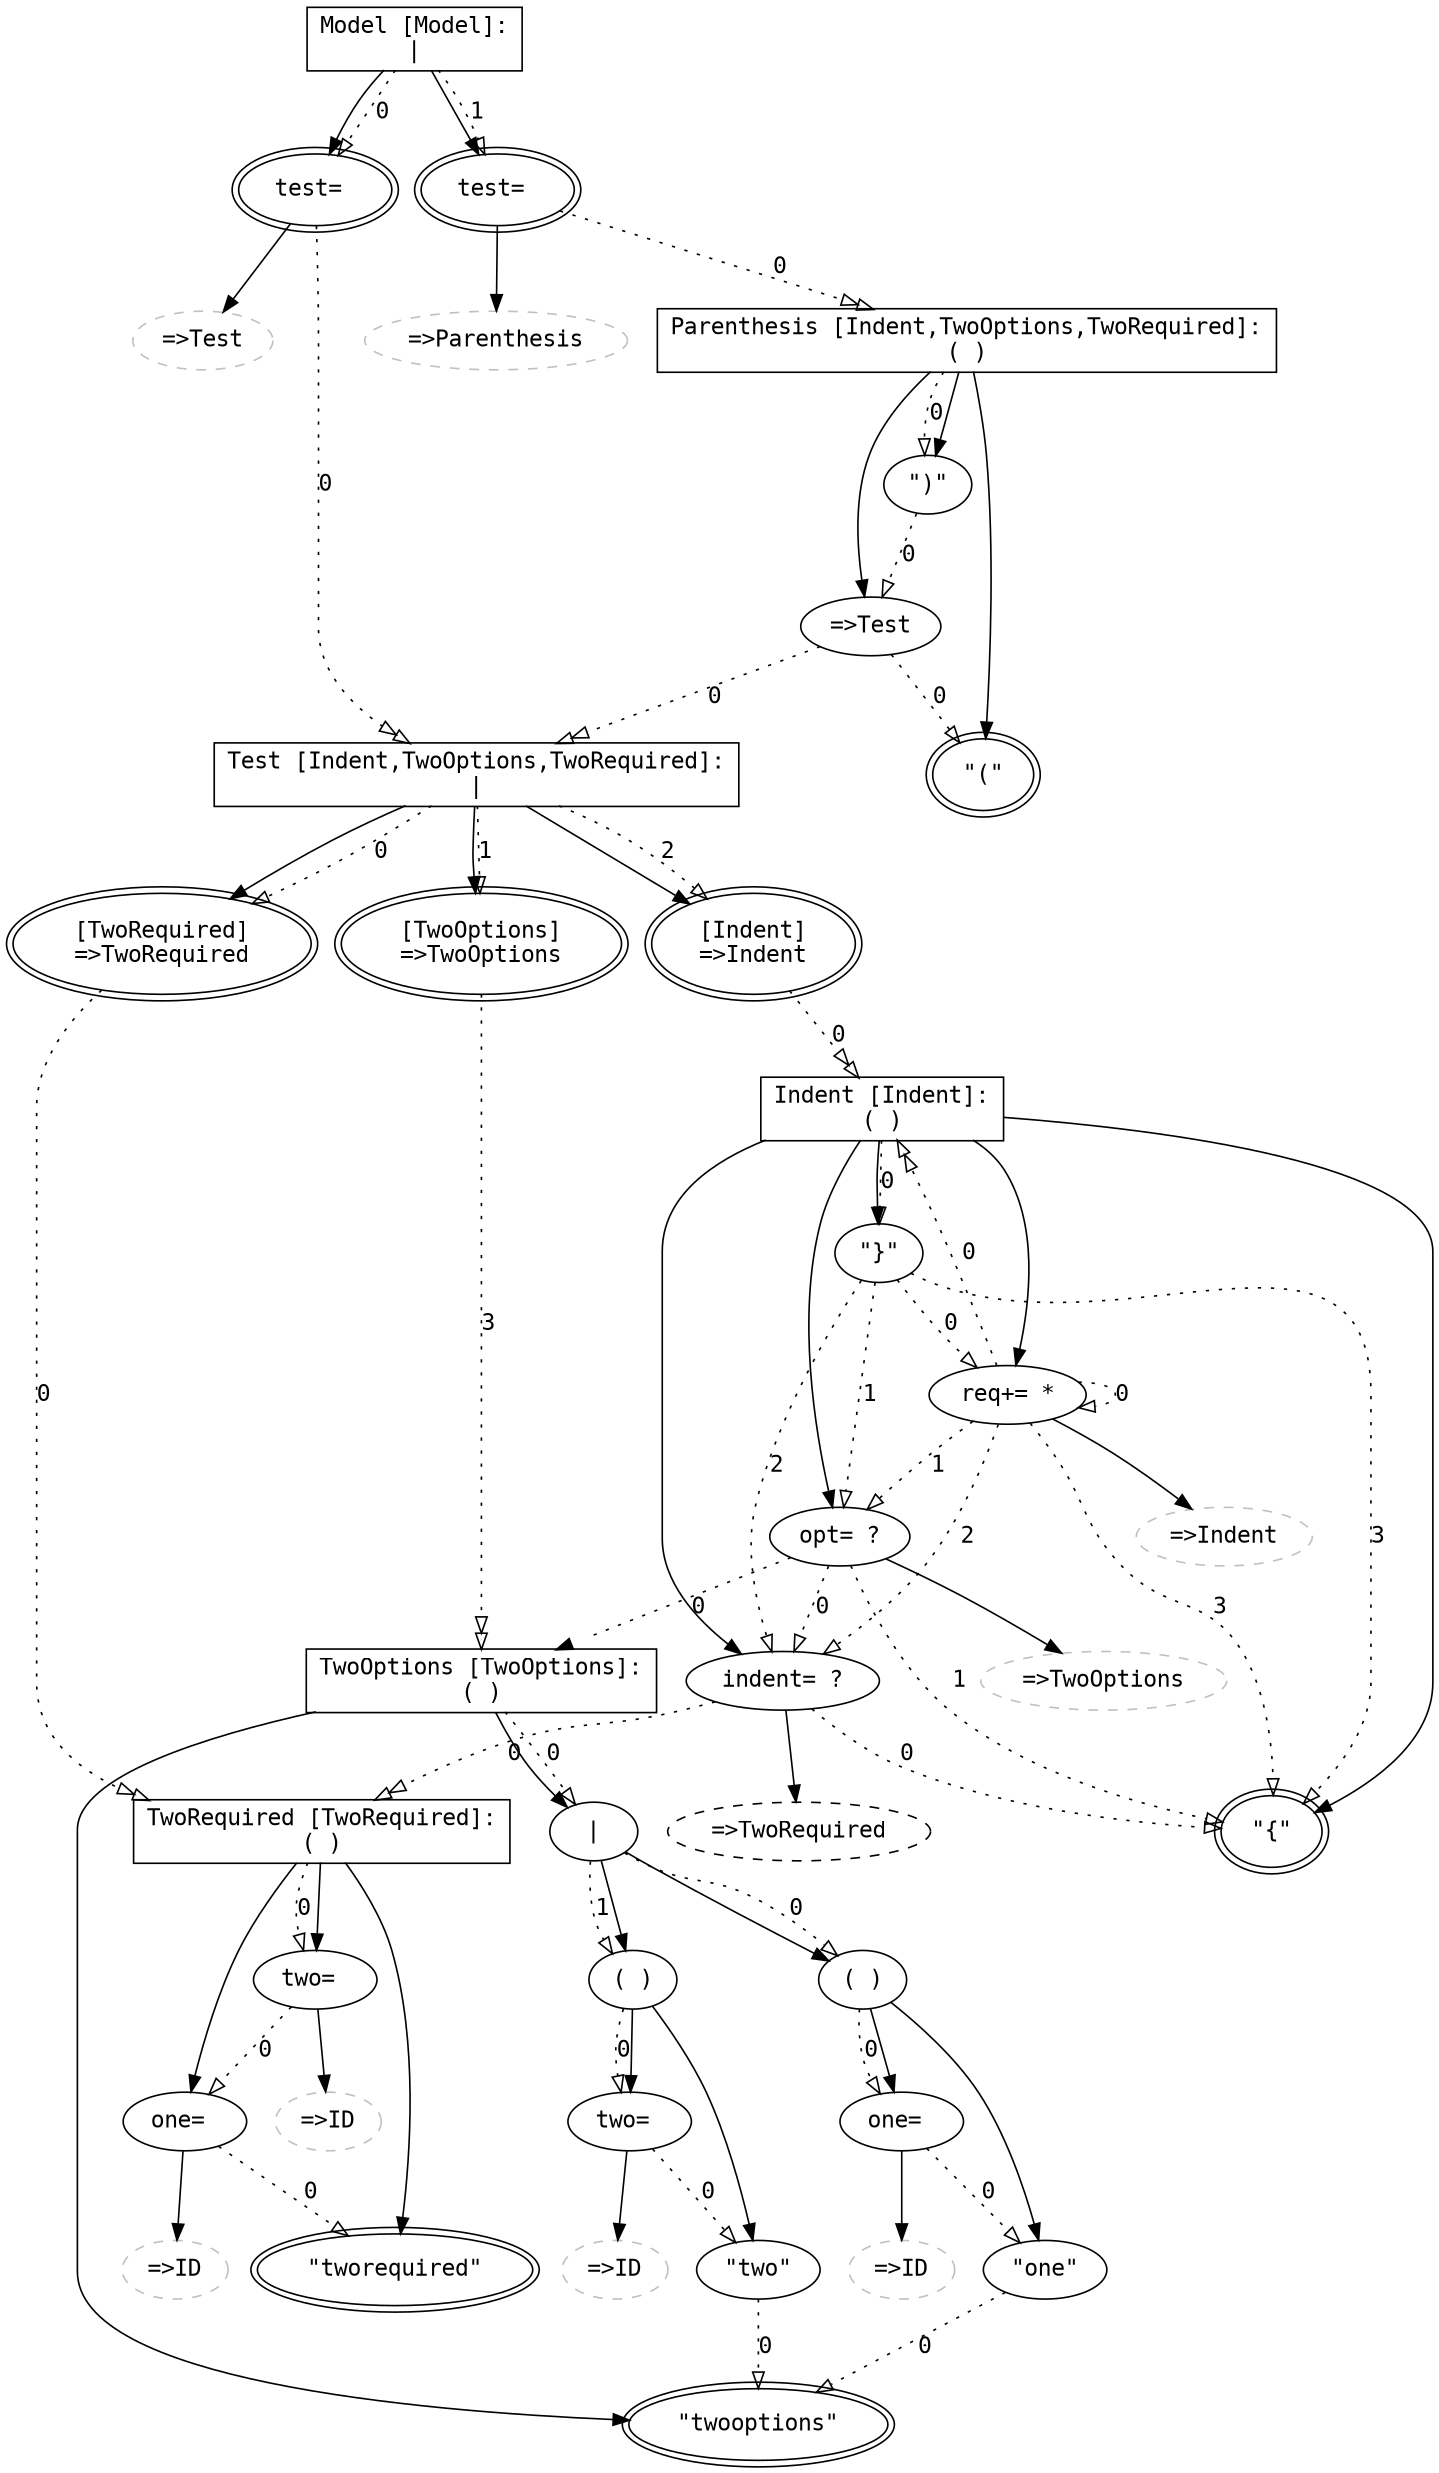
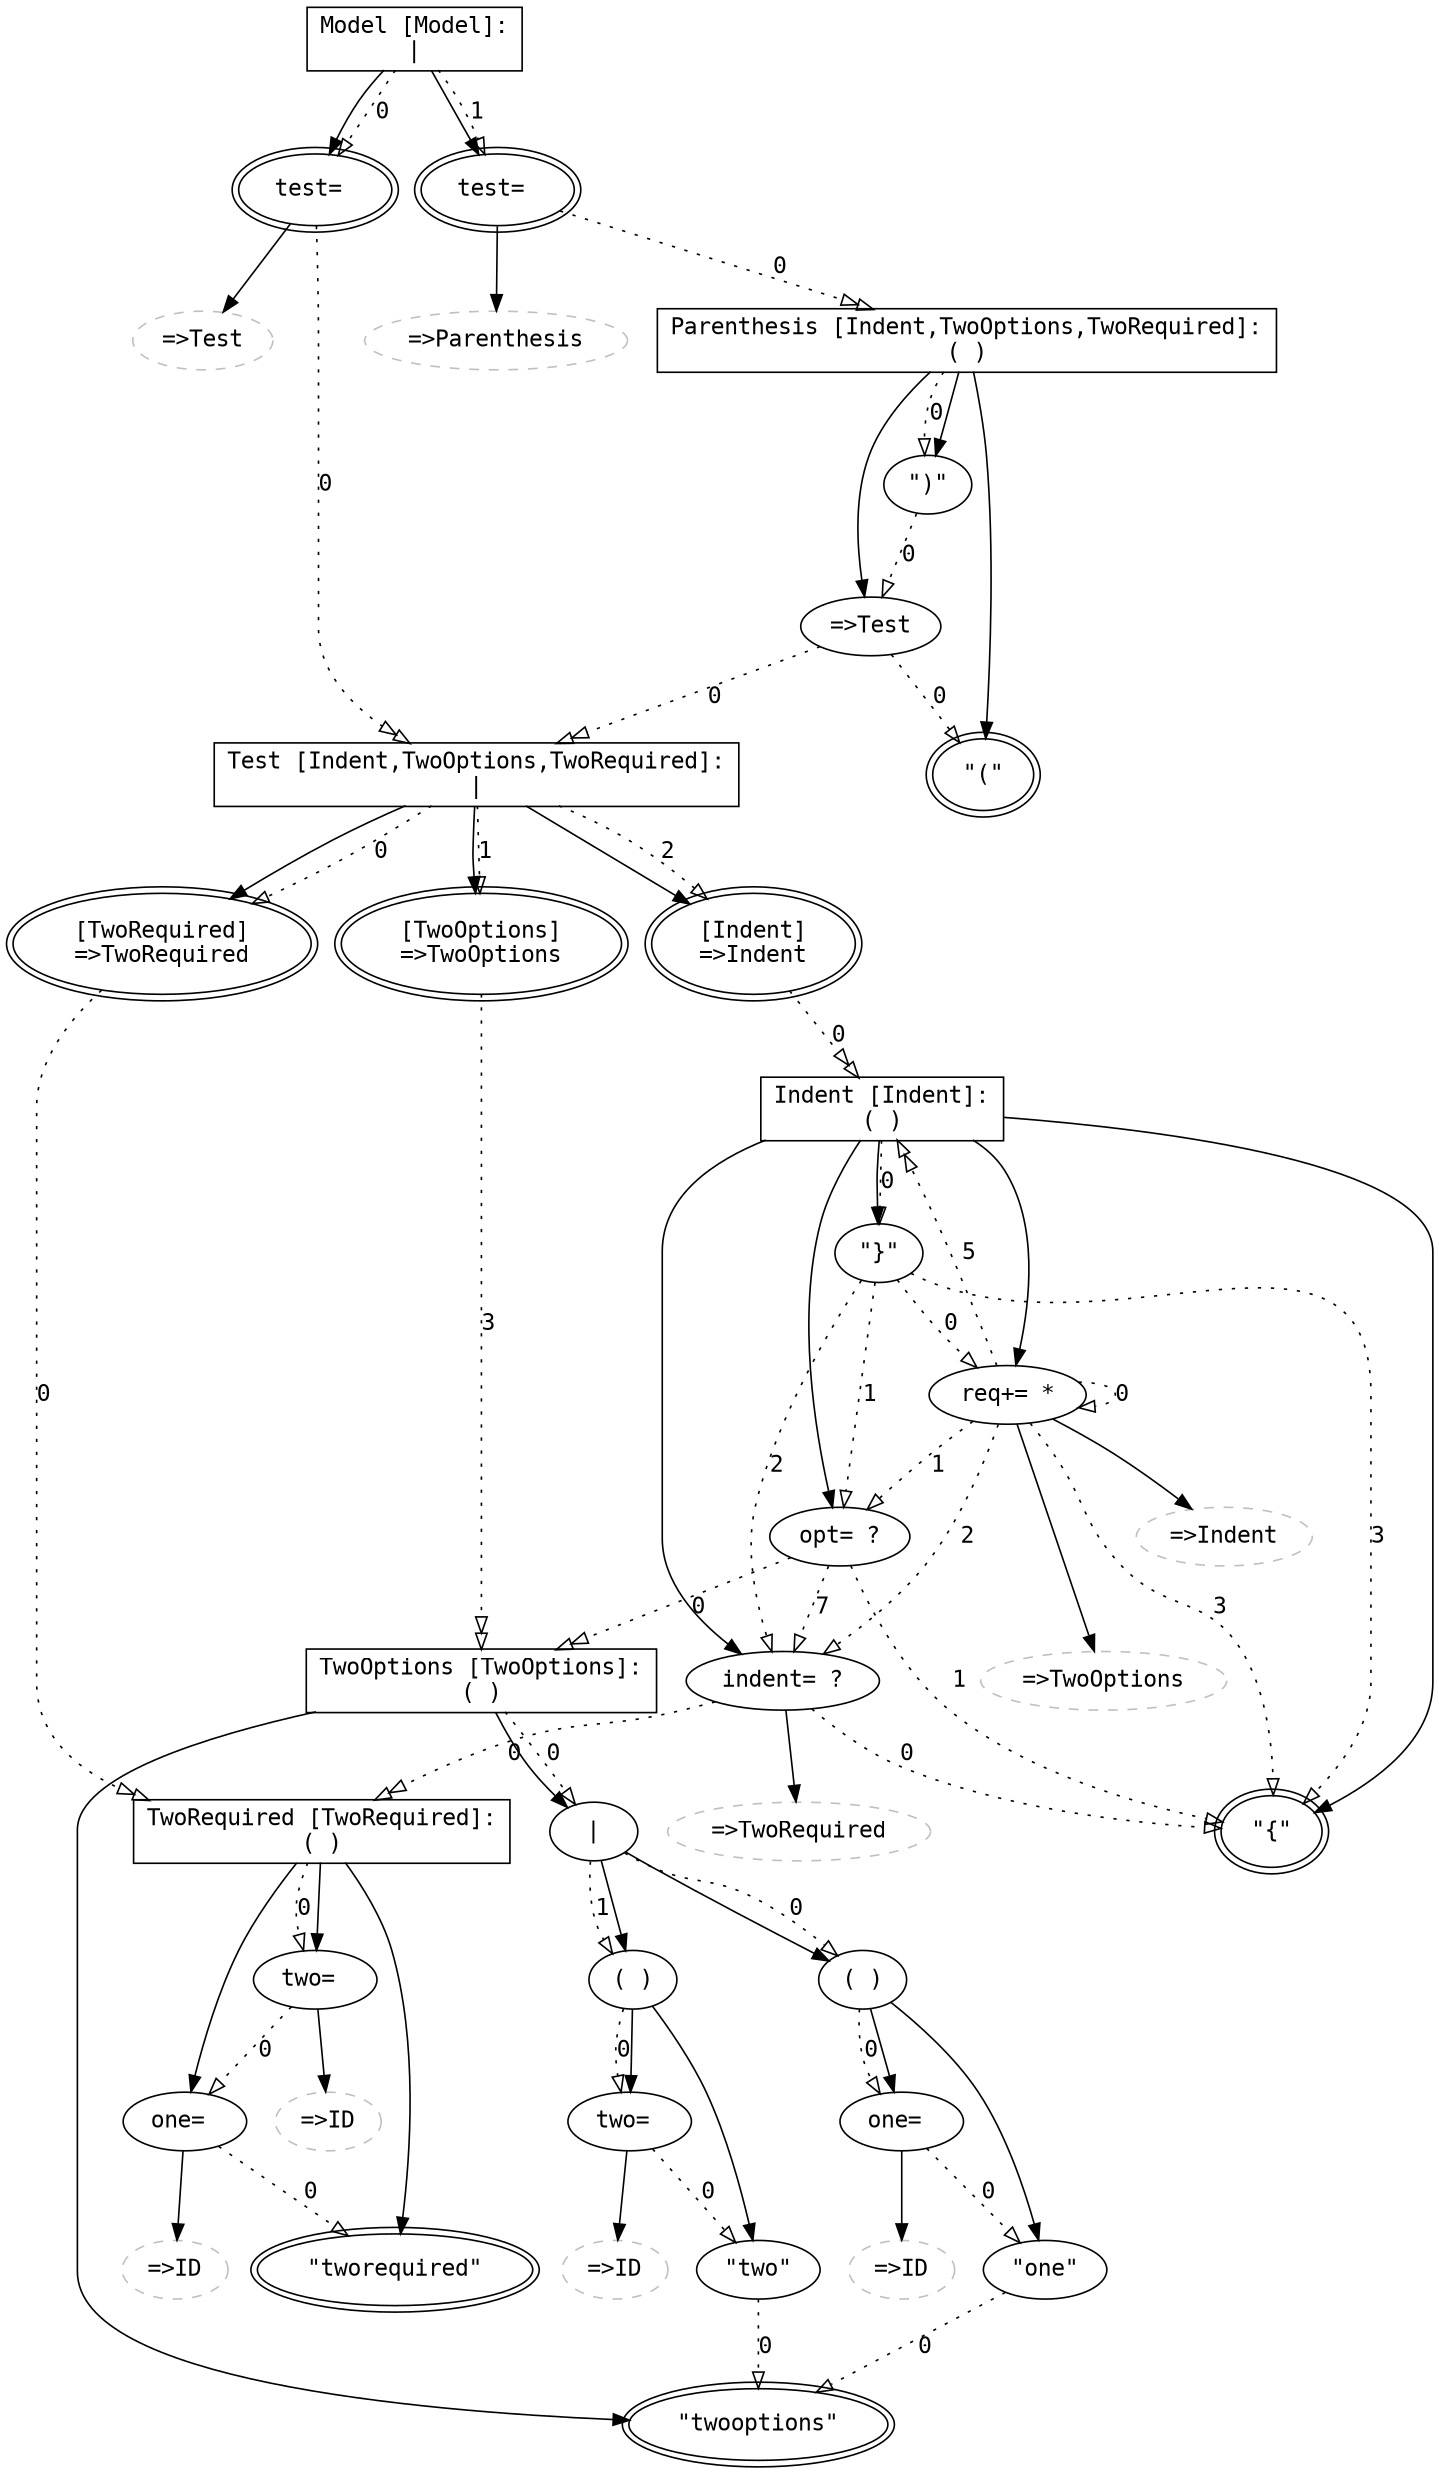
  digraph {
    fontname="DejaVu Sans Mono"
    node [fontname="DejaVu Sans Mono"]
    edge [fontname="DejaVu Sans Mono" style=dotted]
    n1 [label="Model \[Model\]:\n\|" shape=record]
    n2 [label="test= " peripheries=2]
    n3 [label="test= " peripheries=2]
    n4 [color=grey label="=\>Test" style=dashed]
    n5 [label="Test \[Indent,TwoOptions,TwoRequired\]:\n\|" shape=record]
    n6 [color=grey label="=\>Parenthesis" style=dashed]
    n7 [label="Parenthesis \[Indent,TwoOptions,TwoRequired\]:\n( )" shape=record]
    n8 [label="\[TwoRequired\]\n=\>TwoRequired" peripheries=2]
    n9 [label="\[TwoOptions\]\n=\>TwoOptions" peripheries=2]
    n10 [label="\[Indent\]\n=\>Indent" peripheries=2]
    n11 [label="\"(\"" peripheries=2]
    n12 [label="=\>Test"]
    n13 [label="\")\""]
    n14 [label="TwoRequired \[TwoRequired\]:\n( )" shape=record]
    n15 [label="TwoOptions \[TwoOptions\]:\n( )" shape=record]
    n16 [label="Indent \[Indent\]:\n( )" shape=record]
    n17 [label="\"tworequired\"" peripheries=2]
    n18 [label="one= "]
    n19 [label="two= "]
    n20 [label="\"twooptions\"" peripheries=2]
    n21 [label="\|"]
    n22 [label="\"{\"" peripheries=2]
    n23 [label="indent= ?"]
    n24 [label="opt= ?"]
    n25 [label="req+= *"]
    n26 [label="\"}\""]
    n27 [color=grey label="=\>ID" style=dashed]
    n28 [color=grey label="=\>ID" style=dashed]
    n29 [label="( )"]
    n30 [label="( )"]
    n31 [label="\"one\""]
    n32 [label="one= "]
    n33 [label="\"two\""]
    n34 [label="two= "]
    n35 [color=grey label="=\>ID" style=dashed]
    n36 [color=grey label="=\>ID" style=dashed]
-   n37 [color=black label="=\>TwoRequired" style=dashed]
+   n37 [color=grey label="=\>TwoRequired" style=dashed]
    n38 [color=grey label="=\>TwoOptions" style=dashed]
    n39 [color=grey label="=\>Indent" style=dashed]
    n1 -> n2 [style=""]
    n1 -> n2 [arrowhead=onormal label=0]
    n1 -> n3 [style=""]
    n1 -> n3 [arrowhead=onormal label=1]
    n2 -> n4 [style=""]
    n2 -> n5 [arrowhead=onormalonormal label=0]
    n3 -> n6 [style=""]
    n3 -> n7 [arrowhead=onormalonormal label=0]
    n5 -> n8 [style=""]
    n5 -> n8 [arrowhead=onormal label=0]
    n5 -> n9 [style=""]
    n5 -> n9 [arrowhead=onormal label=1]
    n5 -> n10 [style=""]
    n5 -> n10 [arrowhead=onormal label=2]
    n7 -> n11 [style=""]
    n7 -> n12 [style=""]
    n7 -> n13 [style=""]
    n7 -> n13 [arrowhead=onormal label=0]
    n8 -> n14 [arrowhead=onormalonormal label=0]
    n9 -> n15 [arrowhead=onormalonormal label=3]
    n10 -> n16 [arrowhead=onormalonormal label=0]
    n12 -> n5 [arrowhead=onormalonormal label=0]
    n12 -> n11 [arrowhead=onormal arrowtail=odot label=0]
    n13 -> n12 [arrowhead=onormal label=0]
    n14 -> n17 [style=""]
    n14 -> n18 [style=""]
    n14 -> n19 [style=""]
    n14 -> n19 [arrowhead=onormal label=0]
    n15 -> n20 [style=""]
    n15 -> n21 [style=""]
    n15 -> n21 [arrowhead=onormal label=0]
    n16 -> n22 [style=""]
    n16 -> n23 [style=""]
    n16 -> n24 [style=""]
    n16 -> n25 [style=""]
    n16 -> n26 [style=""]
    n16 -> n26 [arrowhead=onormal label=0]
    n18 -> n17 [arrowhead=onormal label=0]
    n18 -> n27 [style=""]
    n19 -> n18 [arrowhead=onormal label=0]
    n19 -> n28 [style=""]
    n21 -> n29 [style=""]
    n21 -> n29 [arrowhead=onormal label=0]
    n21 -> n30 [style=""]
    n21 -> n30 [arrowhead=onormal label=1]
    n23 -> n14 [arrowhead=onormalonormal label=0]
    n23 -> n22 [arrowhead=onormal arrowtail=odot label=0]
    n23 -> n37 [style=""]
-   n24 -> n15 [arrowhead=normal label=0]
+   n24 -> n15 [arrowhead=onormalonormal label=0]
    n24 -> n22 [arrowhead=onormal arrowtail=odot label=1]
-   n24 -> n23 [arrowhead=onormal arrowtail=odot label=0]
-   n24 -> n38 [style=""]
-   n25 -> n16 [arrowhead=onormalonormal label=0]
+   n24 -> n23 [arrowhead=onormal arrowtail=odot label=7]
+   n25 -> n38 [style=""]
+   n25 -> n16 [arrowhead=onormalonormal label=5]
    n25 -> n22 [arrowhead=onormal arrowtail=odot label=3]
    n25 -> n23 [arrowhead=onormal arrowtail=odot label=2]
    n25 -> n24 [arrowhead=onormal arrowtail=odot label=1]
    n25 -> n25 [arrowhead=onormal arrowtail=odot label=0]
    n25 -> n39 [style=""]
    n26 -> n22 [arrowhead=onormal label=3]
    n26 -> n23 [arrowhead=onormal label=2]
    n26 -> n24 [arrowhead=onormal label=1]
    n26 -> n25 [arrowhead=onormal label=0]
    n29 -> n31 [style=""]
    n29 -> n32 [style=""]
    n29 -> n32 [arrowhead=onormal label=0]
    n30 -> n33 [style=""]
    n30 -> n34 [style=""]
    n30 -> n34 [arrowhead=onormal label=0]
    n31 -> n20 [arrowhead=onormal label=0]
    n32 -> n31 [arrowhead=onormal label=0]
    n32 -> n35 [style=""]
    n33 -> n20 [arrowhead=onormal label=0]
    n34 -> n33 [arrowhead=onormal label=0]
    n34 -> n36 [style=""]
  }
